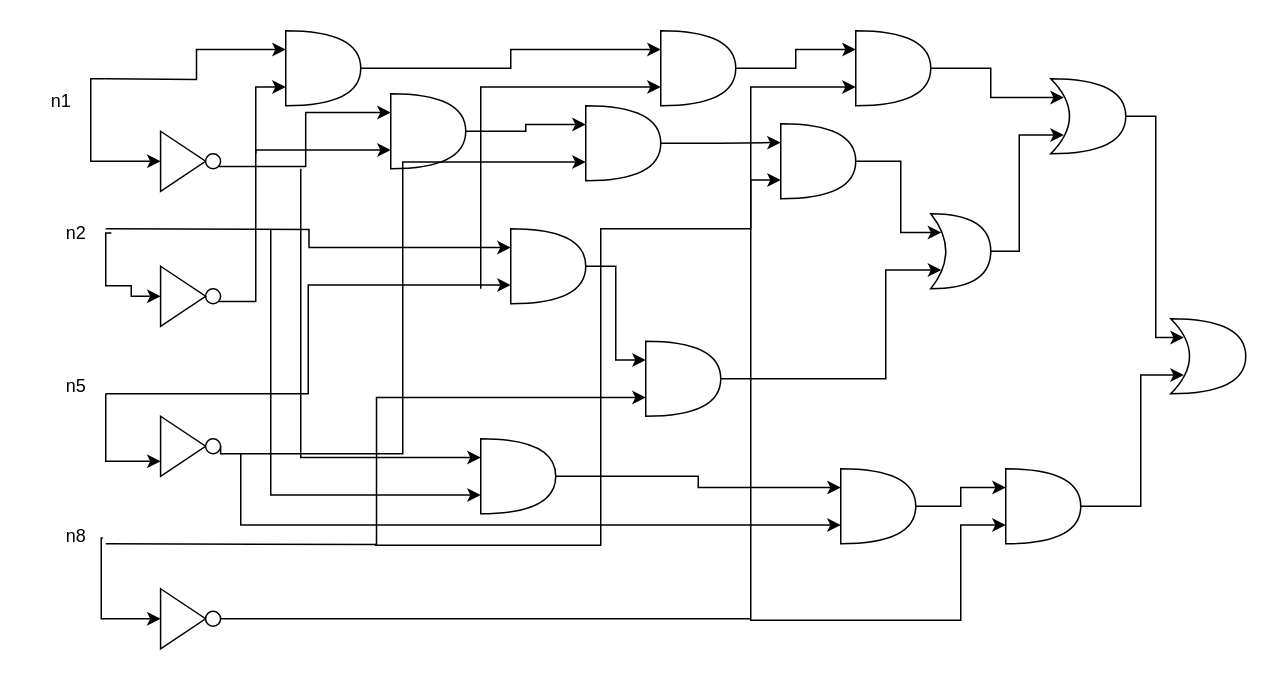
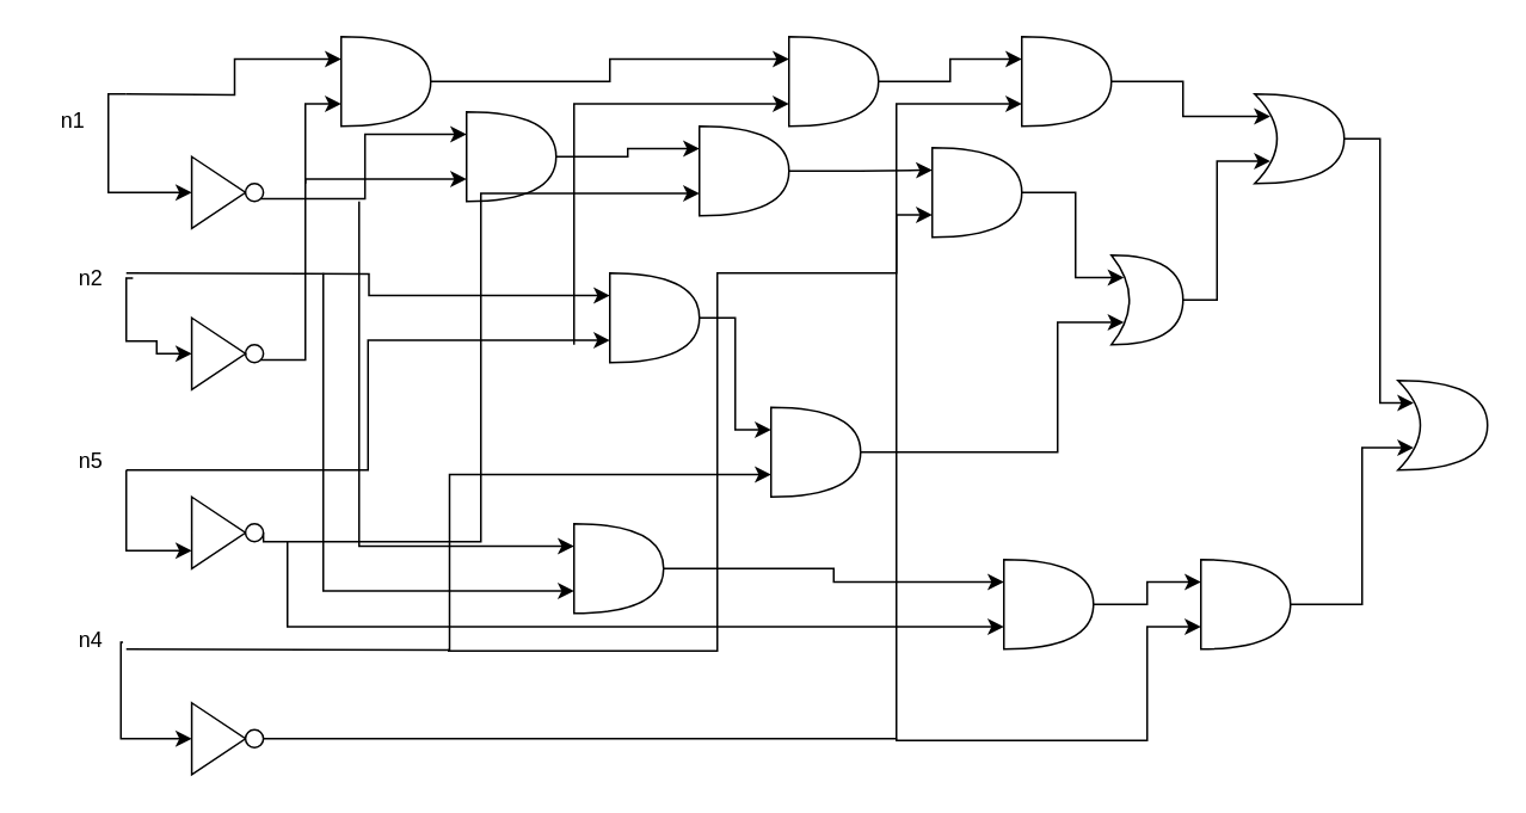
  <mxCell id="0" />
  <mxCell id="1" parent="0" />
  <mxCell id="2" style="edgeStyle=orthogonalEdgeStyle;rounded=0;orthogonalLoop=1;jettySize=auto;html=1;exitX=1;exitY=1;exitDx=0;exitDy=0;entryX=0;entryY=0.25;entryDx=0;entryDy=0;entryPerimeter=0;" edge="1" parent="1" source="16" target="4"><mxGeometry relative="1" as="geometry" /></mxCell>
  <mxCell id="3" style="edgeStyle=orthogonalEdgeStyle;rounded=0;orthogonalLoop=1;jettySize=auto;html=1;exitX=1;exitY=1;exitDx=0;exitDy=0;entryX=0;entryY=0.75;entryDx=0;entryDy=0;entryPerimeter=0;" edge="1" parent="1" source="28" target="4"><mxGeometry relative="1" as="geometry"><Array as="points"><mxPoint x="170" y="201" /><mxPoint x="170" y="100" /></Array></mxGeometry></mxCell>
  <mxCell id="4" value="" style="shape=or;whiteSpace=wrap;html=1;" parent="1" vertex="1"><mxGeometry x="260" y="62" width="50" height="50" as="geometry" /></mxCell>
  <mxCell id="5" style="edgeStyle=orthogonalEdgeStyle;rounded=0;orthogonalLoop=1;jettySize=auto;html=1;exitX=0;exitY=0.75;exitDx=0;exitDy=0;exitPerimeter=0;entryX=0;entryY=0.75;entryDx=0;entryDy=0;entryPerimeter=0;" edge="1" parent="1" target="6"><mxGeometry relative="1" as="geometry"><mxPoint x="320" y="192" as="sourcePoint" /><Array as="points"><mxPoint x="320" y="58" /></Array></mxGeometry></mxCell>
  <mxCell id="6" value="" style="shape=or;whiteSpace=wrap;html=1;" parent="1" vertex="1"><mxGeometry x="440" y="20" width="50" height="50" as="geometry" /></mxCell>
  <mxCell id="7" style="edgeStyle=orthogonalEdgeStyle;rounded=0;orthogonalLoop=1;jettySize=auto;html=1;exitX=1;exitY=0.5;exitDx=0;exitDy=0;entryX=0;entryY=0.75;entryDx=0;entryDy=0;entryPerimeter=0;" edge="1" parent="1" source="18" target="8"><mxGeometry relative="1" as="geometry"><Array as="points"><mxPoint x="147" y="302" /><mxPoint x="268" y="302" /><mxPoint x="268" y="107" /></Array></mxGeometry></mxCell>
  <mxCell id="8" value="" style="shape=or;whiteSpace=wrap;html=1;" parent="1" vertex="1"><mxGeometry x="390" y="70" width="50" height="50" as="geometry" /></mxCell>
  <mxCell id="9" value="" style="shape=xor;whiteSpace=wrap;html=1;" parent="1" vertex="1"><mxGeometry x="700" y="52" width="50" height="50" as="geometry" /></mxCell>
  <mxCell id="10" value="" style="shape=xor;whiteSpace=wrap;html=1;" parent="1" vertex="1"><mxGeometry x="620" y="142" width="40" height="50" as="geometry" /></mxCell>
  <mxCell id="11" value="n1" style="text;html=1;align=center;verticalAlign=middle;resizable=0;points=[];autosize=1;strokeColor=none;fillColor=none;" parent="1" vertex="1"><mxGeometry x="20" y="52" width="40" height="30" as="geometry" /></mxCell>
  <mxCell id="12" value="n2" style="text;html=1;align=center;verticalAlign=middle;resizable=0;points=[];autosize=1;strokeColor=none;fillColor=none;" parent="1" vertex="1"><mxGeometry x="30" y="140" width="40" height="30" as="geometry" /></mxCell>
  <mxCell id="13" value="n5" style="text;html=1;align=center;verticalAlign=middle;resizable=0;points=[];autosize=1;strokeColor=none;fillColor=none;" parent="1" vertex="1"><mxGeometry x="30" y="242" width="40" height="30" as="geometry" /></mxCell>
- <mxCell id="14" value="n8" style="text;html=1;align=center;verticalAlign=middle;resizable=0;points=[];autosize=1;strokeColor=none;fillColor=none;" parent="1" vertex="1"><mxGeometry x="30" y="342" width="40" height="30" as="geometry" /></mxCell>
+ <mxCell id="14" value="n4" style="text;html=1;align=center;verticalAlign=middle;resizable=0;points=[];autosize=1;strokeColor=none;fillColor=none;" parent="1" vertex="1"><mxGeometry x="30" y="342" width="40" height="30" as="geometry" /></mxCell>
  <mxCell id="15" value="" style="triangle;whiteSpace=wrap;html=1;" parent="1" vertex="1"><mxGeometry x="106.56" y="87" width="30" height="40" as="geometry" /></mxCell>
  <mxCell id="16" value="" style="ellipse;whiteSpace=wrap;html=1;aspect=fixed;" parent="1" vertex="1"><mxGeometry x="136.56" y="102" width="10" height="10" as="geometry" /></mxCell>
  <mxCell id="17" value="" style="triangle;whiteSpace=wrap;html=1;" parent="1" vertex="1"><mxGeometry x="106.56" y="277" width="30" height="40" as="geometry" /></mxCell>
  <mxCell id="18" value="" style="ellipse;whiteSpace=wrap;html=1;aspect=fixed;" parent="1" vertex="1"><mxGeometry x="136.56" y="292" width="10" height="10" as="geometry" /></mxCell>
  <mxCell id="19" style="edgeStyle=orthogonalEdgeStyle;rounded=0;orthogonalLoop=1;jettySize=auto;html=1;exitX=0;exitY=0.75;exitDx=0;exitDy=0;exitPerimeter=0;entryX=0;entryY=0.75;entryDx=0;entryDy=0;entryPerimeter=0;" edge="1" parent="1" target="20"><mxGeometry relative="1" as="geometry"><mxPoint x="70" y="362" as="sourcePoint" /></mxGeometry></mxCell>
  <mxCell id="20" value="" style="shape=or;whiteSpace=wrap;html=1;" vertex="1" parent="1"><mxGeometry x="430" y="227" width="50" height="50" as="geometry" /></mxCell>
  <mxCell id="21" style="edgeStyle=orthogonalEdgeStyle;rounded=0;orthogonalLoop=1;jettySize=auto;html=1;exitX=0;exitY=0.75;exitDx=0;exitDy=0;exitPerimeter=0;entryX=0;entryY=0.75;entryDx=0;entryDy=0;entryPerimeter=0;" edge="1" parent="1" target="22"><mxGeometry relative="1" as="geometry"><mxPoint x="250" y="362" as="sourcePoint" /><Array as="points"><mxPoint x="400" y="363" /><mxPoint x="400" y="152" /><mxPoint x="500" y="152" /><mxPoint x="500" y="120" /></Array></mxGeometry></mxCell>
  <mxCell id="22" value="" style="shape=or;whiteSpace=wrap;html=1;" vertex="1" parent="1"><mxGeometry x="520" y="82" width="50" height="50" as="geometry" /></mxCell>
  <mxCell id="23" style="edgeStyle=orthogonalEdgeStyle;rounded=0;orthogonalLoop=1;jettySize=auto;html=1;exitX=0;exitY=0.25;exitDx=0;exitDy=0;exitPerimeter=0;entryX=0;entryY=0.25;entryDx=0;entryDy=0;entryPerimeter=0;" edge="1" parent="1" target="24"><mxGeometry relative="1" as="geometry"><mxPoint x="70" y="152" as="sourcePoint" /></mxGeometry></mxCell>
  <mxCell id="24" value="" style="shape=or;whiteSpace=wrap;html=1;" vertex="1" parent="1"><mxGeometry x="340" y="152" width="50" height="50" as="geometry" /></mxCell>
  <mxCell id="25" style="edgeStyle=orthogonalEdgeStyle;rounded=0;orthogonalLoop=1;jettySize=auto;html=1;exitX=0;exitY=0.25;exitDx=0;exitDy=0;exitPerimeter=0;entryX=0;entryY=0.25;entryDx=0;entryDy=0;entryPerimeter=0;" edge="1" parent="1" target="27"><mxGeometry relative="1" as="geometry"><mxPoint x="70" y="52" as="sourcePoint" /></mxGeometry></mxCell>
  <mxCell id="26" style="edgeStyle=orthogonalEdgeStyle;rounded=0;orthogonalLoop=1;jettySize=auto;html=1;exitX=0;exitY=0.75;exitDx=0;exitDy=0;exitPerimeter=0;entryX=0;entryY=0.75;entryDx=0;entryDy=0;entryPerimeter=0;" edge="1" parent="1" target="27"><mxGeometry relative="1" as="geometry"><mxPoint x="170" y="102" as="sourcePoint" /><Array as="points"><mxPoint x="170" y="58" /></Array></mxGeometry></mxCell>
  <mxCell id="27" value="" style="shape=or;whiteSpace=wrap;html=1;" vertex="1" parent="1"><mxGeometry x="190" y="20" width="50" height="50" as="geometry" /></mxCell>
  <mxCell id="28" value="" style="ellipse;whiteSpace=wrap;html=1;aspect=fixed;" vertex="1" parent="1"><mxGeometry x="136.56" y="192" width="10" height="10" as="geometry" /></mxCell>
  <mxCell id="29" value="" style="triangle;whiteSpace=wrap;html=1;" vertex="1" parent="1"><mxGeometry x="106.56" y="177" width="30" height="40" as="geometry" /></mxCell>
  <mxCell id="30" value="" style="triangle;whiteSpace=wrap;html=1;" vertex="1" parent="1"><mxGeometry x="106.56" y="392" width="30" height="40" as="geometry" /></mxCell>
  <mxCell id="31" value="" style="ellipse;whiteSpace=wrap;html=1;aspect=fixed;" vertex="1" parent="1"><mxGeometry x="136.56" y="407" width="10" height="10" as="geometry" /></mxCell>
  <mxCell id="32" style="edgeStyle=orthogonalEdgeStyle;rounded=0;orthogonalLoop=1;jettySize=auto;html=1;exitX=0.955;exitY=0.539;exitDx=0;exitDy=0;entryX=0;entryY=0.5;entryDx=0;entryDy=0;exitPerimeter=0;" edge="1" parent="1" source="14" target="30"><mxGeometry relative="1" as="geometry"><mxPoint x="67" y="362" as="sourcePoint" /><Array as="points"><mxPoint x="67" y="358" /><mxPoint x="67" y="412" /></Array></mxGeometry></mxCell>
  <mxCell id="33" style="edgeStyle=orthogonalEdgeStyle;rounded=0;orthogonalLoop=1;jettySize=auto;html=1;entryX=0;entryY=0.75;entryDx=0;entryDy=0;" edge="1" parent="1" target="17"><mxGeometry relative="1" as="geometry"><mxPoint x="70" y="262" as="sourcePoint" /><Array as="points"><mxPoint x="70" y="307" /></Array></mxGeometry></mxCell>
  <mxCell id="34" style="edgeStyle=orthogonalEdgeStyle;rounded=0;orthogonalLoop=1;jettySize=auto;html=1;entryX=0;entryY=0.5;entryDx=0;entryDy=0;" edge="1" parent="1" target="15"><mxGeometry relative="1" as="geometry"><mxPoint x="70" y="52" as="sourcePoint" /><Array as="points"><mxPoint x="60" y="107" /></Array></mxGeometry></mxCell>
  <mxCell id="35" style="edgeStyle=orthogonalEdgeStyle;rounded=0;orthogonalLoop=1;jettySize=auto;html=1;exitX=1.094;exitY=0.497;exitDx=0;exitDy=0;entryX=0;entryY=0.5;entryDx=0;entryDy=0;exitPerimeter=0;" edge="1" parent="1" source="12" target="29"><mxGeometry relative="1" as="geometry"><Array as="points"><mxPoint x="70" y="155" /><mxPoint x="70" y="190" /><mxPoint x="87" y="190" /><mxPoint x="87" y="197" /></Array></mxGeometry></mxCell>
  <mxCell id="36" style="edgeStyle=orthogonalEdgeStyle;rounded=0;orthogonalLoop=1;jettySize=auto;html=1;exitX=1;exitY=0.667;exitDx=0;exitDy=0;exitPerimeter=0;entryX=0;entryY=0.75;entryDx=0;entryDy=0;entryPerimeter=0;" edge="1" parent="1" source="13" target="24"><mxGeometry relative="1" as="geometry" /></mxCell>
  <mxCell id="37" style="edgeStyle=orthogonalEdgeStyle;rounded=0;orthogonalLoop=1;jettySize=auto;html=1;exitX=1;exitY=0.5;exitDx=0;exitDy=0;exitPerimeter=0;entryX=0;entryY=0.25;entryDx=0;entryDy=0;entryPerimeter=0;" edge="1" parent="1" source="24" target="20"><mxGeometry relative="1" as="geometry" /></mxCell>
  <mxCell id="38" style="edgeStyle=orthogonalEdgeStyle;rounded=0;orthogonalLoop=1;jettySize=auto;html=1;exitX=1;exitY=0.5;exitDx=0;exitDy=0;exitPerimeter=0;entryX=0;entryY=0.25;entryDx=0;entryDy=0;entryPerimeter=0;" edge="1" parent="1" source="4" target="8"><mxGeometry relative="1" as="geometry" /></mxCell>
  <mxCell id="39" style="edgeStyle=orthogonalEdgeStyle;rounded=0;orthogonalLoop=1;jettySize=auto;html=1;exitX=1;exitY=0.5;exitDx=0;exitDy=0;exitPerimeter=0;entryX=0;entryY=0.25;entryDx=0;entryDy=0;entryPerimeter=0;" edge="1" parent="1" source="8" target="22"><mxGeometry relative="1" as="geometry" /></mxCell>
  <mxCell id="40" style="edgeStyle=orthogonalEdgeStyle;rounded=0;orthogonalLoop=1;jettySize=auto;html=1;exitX=1;exitY=0.5;exitDx=0;exitDy=0;exitPerimeter=0;entryX=0.175;entryY=0.75;entryDx=0;entryDy=0;entryPerimeter=0;" edge="1" parent="1" source="20" target="10"><mxGeometry relative="1" as="geometry"><Array as="points"><mxPoint x="590" y="252" /><mxPoint x="590" y="180" /></Array></mxGeometry></mxCell>
  <mxCell id="41" style="edgeStyle=orthogonalEdgeStyle;rounded=0;orthogonalLoop=1;jettySize=auto;html=1;exitX=1;exitY=0.5;exitDx=0;exitDy=0;exitPerimeter=0;entryX=0.175;entryY=0.25;entryDx=0;entryDy=0;entryPerimeter=0;" edge="1" parent="1" source="22" target="10"><mxGeometry relative="1" as="geometry"><Array as="points"><mxPoint x="600" y="107" /><mxPoint x="600" y="155" /></Array></mxGeometry></mxCell>
  <mxCell id="42" style="edgeStyle=orthogonalEdgeStyle;rounded=0;orthogonalLoop=1;jettySize=auto;html=1;exitX=1;exitY=0.5;exitDx=0;exitDy=0;exitPerimeter=0;entryX=0;entryY=0.25;entryDx=0;entryDy=0;entryPerimeter=0;" edge="1" parent="1" source="27" target="6"><mxGeometry relative="1" as="geometry" /></mxCell>
  <mxCell id="43" value="" style="shape=or;whiteSpace=wrap;html=1;" vertex="1" parent="1"><mxGeometry x="570" y="20" width="50" height="50" as="geometry" /></mxCell>
  <mxCell id="44" style="edgeStyle=orthogonalEdgeStyle;rounded=0;orthogonalLoop=1;jettySize=auto;html=1;exitX=1;exitY=0.5;exitDx=0;exitDy=0;exitPerimeter=0;entryX=0;entryY=0.25;entryDx=0;entryDy=0;entryPerimeter=0;" edge="1" parent="1" source="6" target="43"><mxGeometry relative="1" as="geometry" /></mxCell>
  <mxCell id="45" style="edgeStyle=orthogonalEdgeStyle;rounded=0;orthogonalLoop=1;jettySize=auto;html=1;exitX=1;exitY=0.5;exitDx=0;exitDy=0;entryX=0;entryY=0.75;entryDx=0;entryDy=0;entryPerimeter=0;" edge="1" parent="1" source="31" target="43"><mxGeometry relative="1" as="geometry"><Array as="points"><mxPoint x="500" y="412" /><mxPoint x="500" y="58" /></Array></mxGeometry></mxCell>
  <mxCell id="46" style="edgeStyle=orthogonalEdgeStyle;rounded=0;orthogonalLoop=1;jettySize=auto;html=1;exitX=1;exitY=0.5;exitDx=0;exitDy=0;exitPerimeter=0;entryX=0.175;entryY=0.75;entryDx=0;entryDy=0;entryPerimeter=0;" edge="1" parent="1" source="10" target="9"><mxGeometry relative="1" as="geometry"><Array as="points"><mxPoint x="679" y="167" /></Array></mxGeometry></mxCell>
  <mxCell id="47" style="edgeStyle=orthogonalEdgeStyle;rounded=0;orthogonalLoop=1;jettySize=auto;html=1;exitX=1;exitY=0.5;exitDx=0;exitDy=0;exitPerimeter=0;entryX=0.175;entryY=0.25;entryDx=0;entryDy=0;entryPerimeter=0;" edge="1" parent="1" source="43" target="9"><mxGeometry relative="1" as="geometry" /></mxCell>
  <mxCell id="48" style="edgeStyle=orthogonalEdgeStyle;rounded=0;orthogonalLoop=1;jettySize=auto;html=1;exitX=0;exitY=0.25;exitDx=0;exitDy=0;exitPerimeter=0;entryX=0;entryY=0.25;entryDx=0;entryDy=0;entryPerimeter=0;" edge="1" parent="1" target="50"><mxGeometry relative="1" as="geometry"><mxPoint x="200" y="112" as="sourcePoint" /><Array as="points"><mxPoint x="200" y="305" /></Array></mxGeometry></mxCell>
  <mxCell id="49" style="edgeStyle=orthogonalEdgeStyle;rounded=0;orthogonalLoop=1;jettySize=auto;html=1;exitX=0;exitY=0.75;exitDx=0;exitDy=0;exitPerimeter=0;entryX=0;entryY=0.75;entryDx=0;entryDy=0;entryPerimeter=0;" edge="1" parent="1" target="50"><mxGeometry relative="1" as="geometry"><mxPoint x="180" y="152" as="sourcePoint" /><Array as="points"><mxPoint x="180" y="330" /></Array></mxGeometry></mxCell>
  <mxCell id="50" value="" style="shape=or;whiteSpace=wrap;html=1;" vertex="1" parent="1"><mxGeometry x="320" y="292" width="50" height="50" as="geometry" /></mxCell>
  <mxCell id="51" style="edgeStyle=orthogonalEdgeStyle;rounded=0;orthogonalLoop=1;jettySize=auto;html=1;exitX=0;exitY=0.75;exitDx=0;exitDy=0;exitPerimeter=0;entryX=0;entryY=0.75;entryDx=0;entryDy=0;entryPerimeter=0;" edge="1" parent="1" target="52"><mxGeometry relative="1" as="geometry"><mxPoint x="500" y="412" as="sourcePoint" /><Array as="points"><mxPoint x="640" y="413" /><mxPoint x="640" y="350" /></Array></mxGeometry></mxCell>
  <mxCell id="52" value="" style="shape=or;whiteSpace=wrap;html=1;" vertex="1" parent="1"><mxGeometry x="670" y="312" width="50" height="50" as="geometry" /></mxCell>
  <mxCell id="53" style="edgeStyle=orthogonalEdgeStyle;rounded=0;orthogonalLoop=1;jettySize=auto;html=1;entryX=0;entryY=0.75;entryDx=0;entryDy=0;entryPerimeter=0;" edge="1" parent="1" target="54"><mxGeometry relative="1" as="geometry"><mxPoint x="160" y="302" as="sourcePoint" /><Array as="points"><mxPoint x="160" y="350" /></Array></mxGeometry></mxCell>
  <mxCell id="54" value="" style="shape=or;whiteSpace=wrap;html=1;" vertex="1" parent="1"><mxGeometry x="560" y="312" width="50" height="50" as="geometry" /></mxCell>
  <mxCell id="55" style="edgeStyle=orthogonalEdgeStyle;rounded=0;orthogonalLoop=1;jettySize=auto;html=1;exitX=1;exitY=0.5;exitDx=0;exitDy=0;exitPerimeter=0;entryX=0;entryY=0.25;entryDx=0;entryDy=0;entryPerimeter=0;" edge="1" parent="1" source="50" target="54"><mxGeometry relative="1" as="geometry" /></mxCell>
  <mxCell id="56" style="edgeStyle=orthogonalEdgeStyle;rounded=0;orthogonalLoop=1;jettySize=auto;html=1;exitX=1;exitY=0.5;exitDx=0;exitDy=0;exitPerimeter=0;entryX=0;entryY=0.25;entryDx=0;entryDy=0;entryPerimeter=0;" edge="1" parent="1" source="54" target="52"><mxGeometry relative="1" as="geometry" /></mxCell>
  <mxCell id="57" value="" style="shape=xor;whiteSpace=wrap;html=1;" vertex="1" parent="1"><mxGeometry x="780" y="212" width="50" height="50" as="geometry" /></mxCell>
  <mxCell id="58" style="edgeStyle=orthogonalEdgeStyle;rounded=0;orthogonalLoop=1;jettySize=auto;html=1;exitX=1;exitY=0.5;exitDx=0;exitDy=0;exitPerimeter=0;entryX=0.175;entryY=0.25;entryDx=0;entryDy=0;entryPerimeter=0;" edge="1" parent="1" source="9" target="57"><mxGeometry relative="1" as="geometry"><Array as="points"><mxPoint x="770" y="77" /><mxPoint x="770" y="225" /></Array></mxGeometry></mxCell>
  <mxCell id="59" style="edgeStyle=orthogonalEdgeStyle;rounded=0;orthogonalLoop=1;jettySize=auto;html=1;exitX=1;exitY=0.5;exitDx=0;exitDy=0;exitPerimeter=0;entryX=0.175;entryY=0.75;entryDx=0;entryDy=0;entryPerimeter=0;" edge="1" parent="1" source="52" target="57"><mxGeometry relative="1" as="geometry"><Array as="points"><mxPoint x="760" y="337" /><mxPoint x="760" y="250" /></Array></mxGeometry></mxCell>
